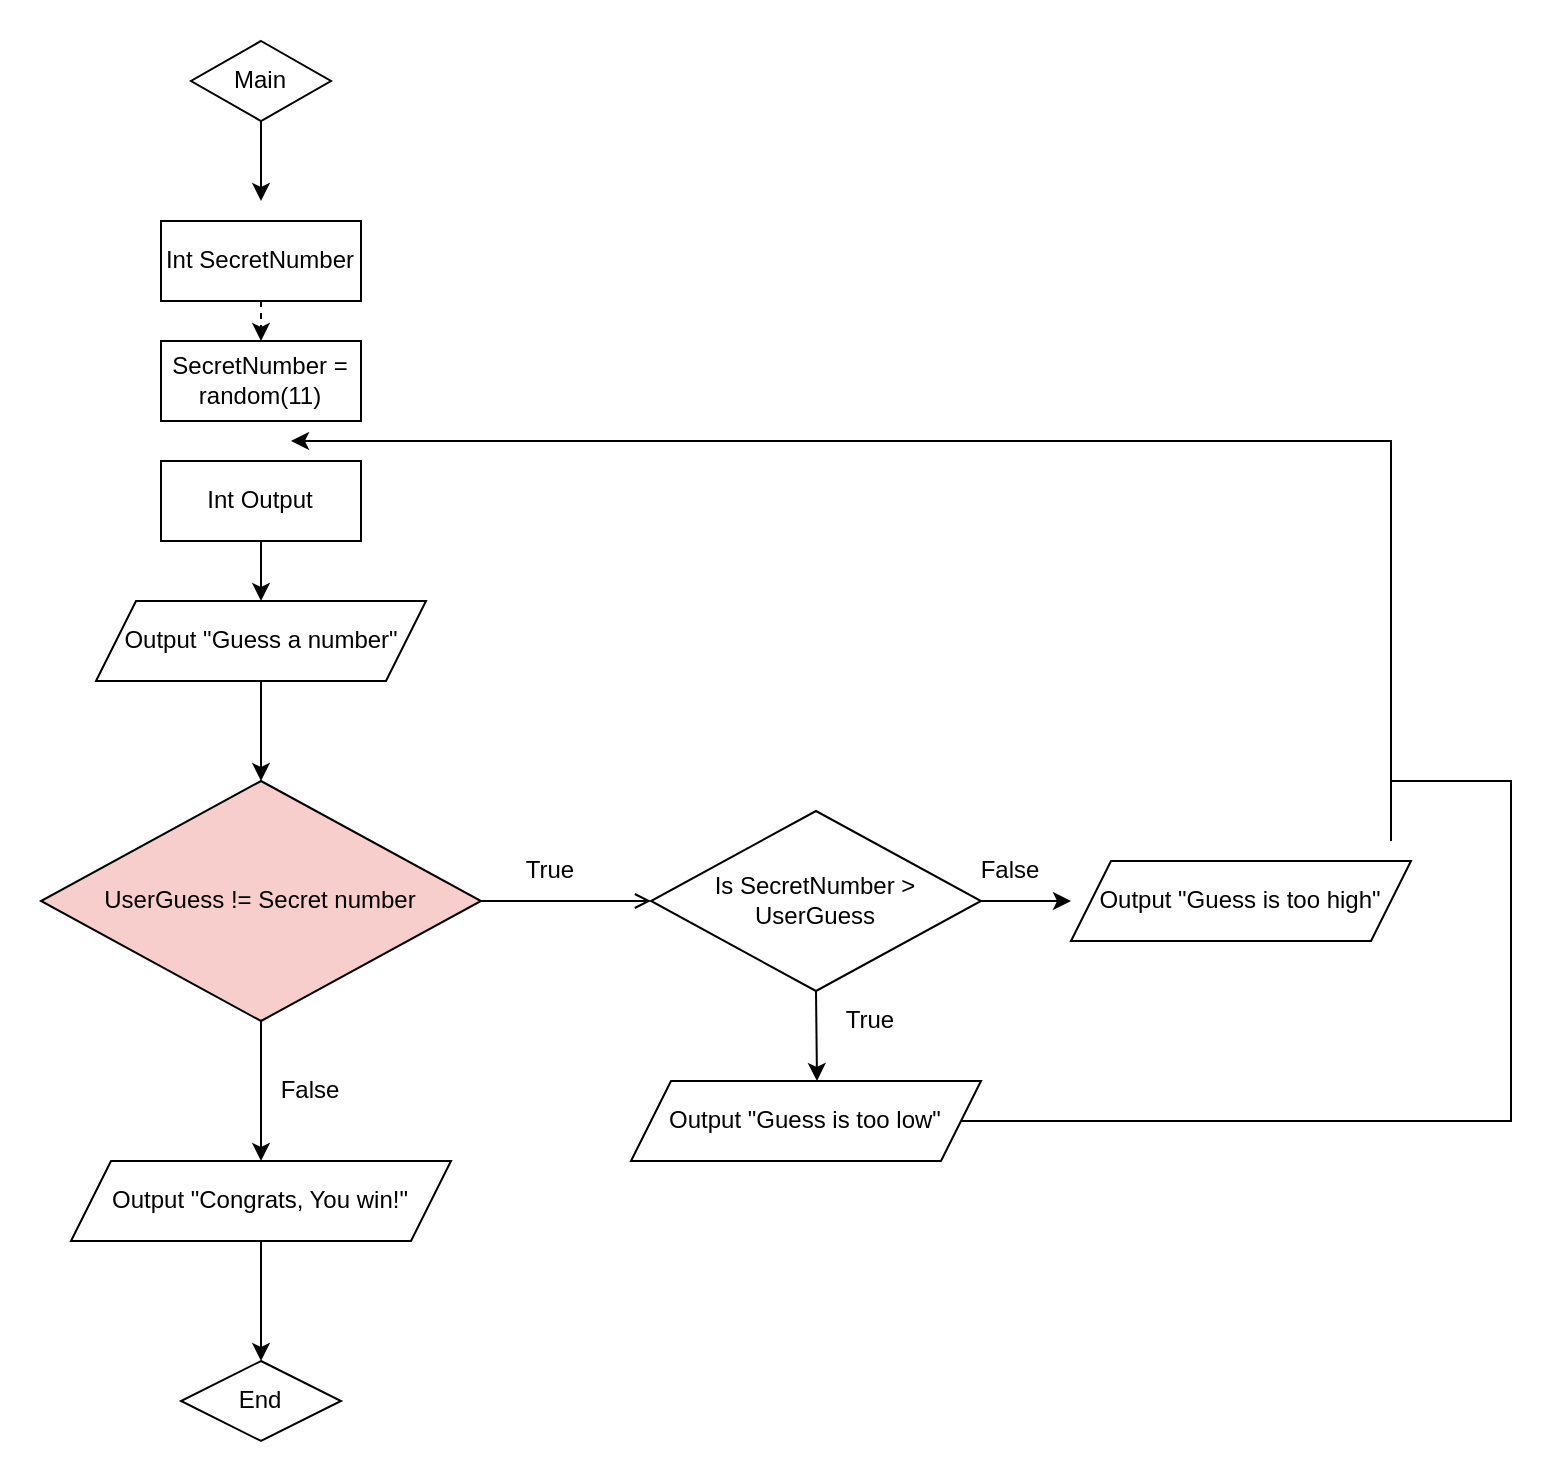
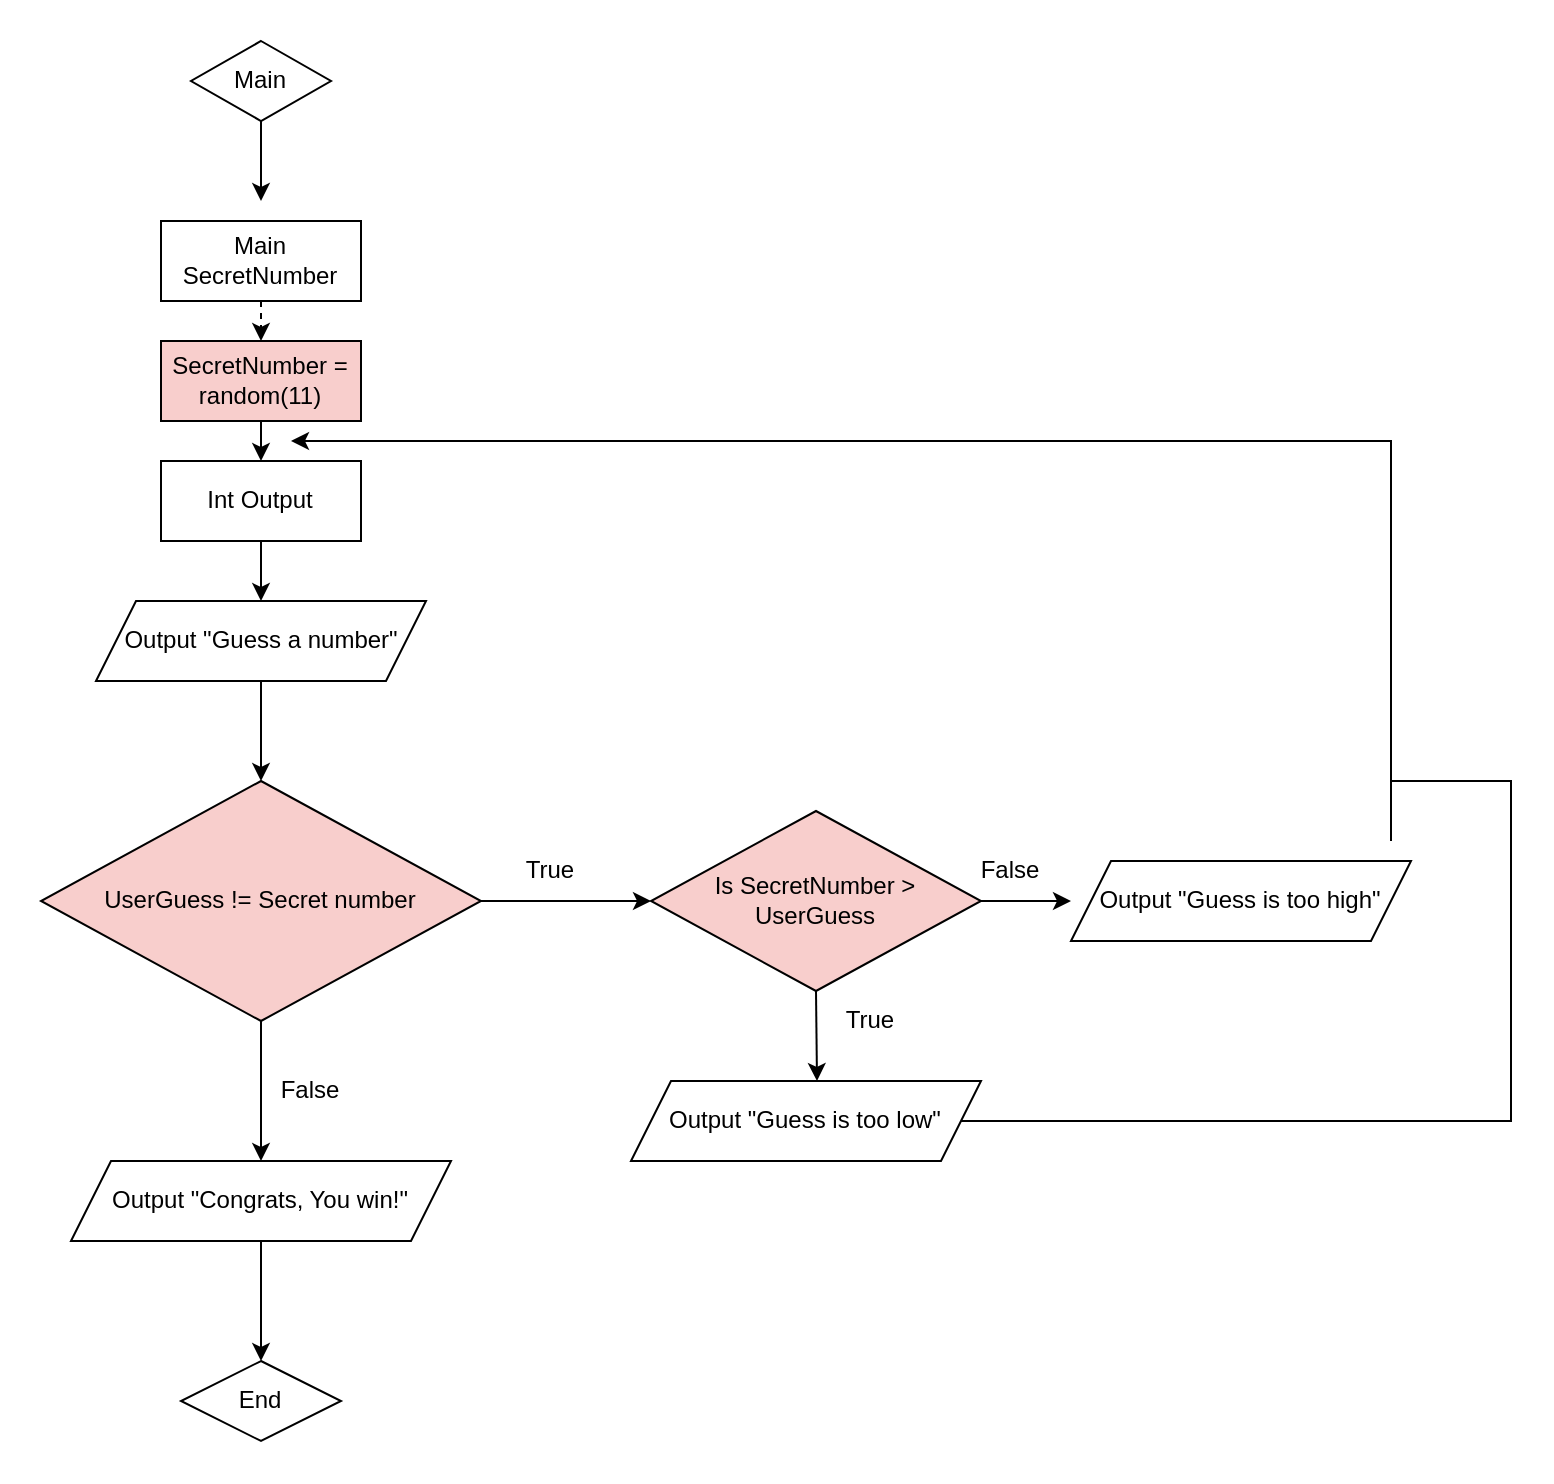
  <mxCell id="0" />
  <mxCell id="1" parent="0" />
  <mxCell id="2" value="Main" style="rhombus;whiteSpace=wrap;html=1;" parent="1" vertex="1"><mxGeometry x="95" y="20" width="70" height="40" as="geometry" /></mxCell>
  <mxCell id="3" value="" style="endArrow=classic;html=1;rounded=0;exitX=0.5;exitY=1;exitDx=0;exitDy=0;" parent="1" source="2" edge="1"><mxGeometry width="50" height="50" relative="1" as="geometry"><mxPoint x="365" y="400" as="sourcePoint" /><mxPoint x="130" y="100" as="targetPoint" /></mxGeometry></mxCell>
- <mxCell id="4" value="Int SecretNumber" style="rounded=0;whiteSpace=wrap;html=1;" parent="1" vertex="1"><mxGeometry x="80" y="110" width="100" height="40" as="geometry" /></mxCell>
- <mxCell id="5" value="SecretNumber = random(11)" style="rounded=0;whiteSpace=wrap;html=1;" parent="1" vertex="1"><mxGeometry x="80" y="170" width="100" height="40" as="geometry" /></mxCell>
+ <mxCell id="4" value="Main SecretNumber" style="rounded=0;whiteSpace=wrap;html=1;" parent="1" vertex="1"><mxGeometry x="80" y="110" width="100" height="40" as="geometry" /></mxCell>
+ <mxCell id="5" value="SecretNumber = random(11)" style="rounded=0;whiteSpace=wrap;html=1;fillColor=#f8cecc;" parent="1" vertex="1"><mxGeometry x="80" y="170" width="100" height="40" as="geometry" /></mxCell>
  <mxCell id="6" value="Int Output" style="rounded=0;whiteSpace=wrap;html=1;" parent="1" vertex="1"><mxGeometry x="80" y="230" width="100" height="40" as="geometry" /></mxCell>
  <mxCell id="7" value="Output &quot;Guess a number&quot;" style="shape=parallelogram;perimeter=parallelogramPerimeter;whiteSpace=wrap;html=1;fixedSize=1;" parent="1" vertex="1"><mxGeometry x="47.5" y="300" width="165" height="40" as="geometry" /></mxCell>
  <mxCell id="8" value="UserGuess != Secret number" style="rhombus;whiteSpace=wrap;html=1;fillColor=#f8cecc;" parent="1" vertex="1"><mxGeometry x="20" y="390" width="220" height="120" as="geometry" /></mxCell>
  <mxCell id="9" value="" style="endArrow=classic;html=1;rounded=0;exitX=0.5;exitY=1;exitDx=0;exitDy=0;entryX=0.5;entryY=0;entryDx=0;entryDy=0;dashed=1;" parent="1" source="4" target="5" edge="1"><mxGeometry width="50" height="50" relative="1" as="geometry"><mxPoint x="365" y="400" as="sourcePoint" /><mxPoint x="415" y="350" as="targetPoint" /></mxGeometry></mxCell>
+ <mxCell id="10" value="" style="endArrow=classic;html=1;rounded=0;exitX=0.5;exitY=1;exitDx=0;exitDy=0;entryX=0.5;entryY=0;entryDx=0;entryDy=0;" parent="1" source="5" target="6" edge="1"><mxGeometry width="50" height="50" relative="1" as="geometry"><mxPoint x="140" y="160" as="sourcePoint" /><mxPoint x="140" y="180" as="targetPoint" /></mxGeometry></mxCell>
  <mxCell id="11" value="" style="endArrow=classic;html=1;rounded=0;exitX=0.5;exitY=1;exitDx=0;exitDy=0;entryX=0.5;entryY=0;entryDx=0;entryDy=0;" parent="1" source="6" target="7" edge="1"><mxGeometry width="50" height="50" relative="1" as="geometry"><mxPoint x="150" y="170" as="sourcePoint" /><mxPoint x="150" y="190" as="targetPoint" /></mxGeometry></mxCell>
  <mxCell id="12" value="" style="endArrow=classic;html=1;rounded=0;exitX=0.5;exitY=1;exitDx=0;exitDy=0;entryX=0.5;entryY=0;entryDx=0;entryDy=0;" parent="1" source="7" target="8" edge="1"><mxGeometry width="50" height="50" relative="1" as="geometry"><mxPoint x="160" y="180" as="sourcePoint" /><mxPoint x="160" y="200" as="targetPoint" /></mxGeometry></mxCell>
- <mxCell id="13" value="" style="endArrow=open;html=1;rounded=0;exitX=1;exitY=0.5;exitDx=0;exitDy=0;" parent="1" source="8" target="14" edge="1"><mxGeometry width="50" height="50" relative="1" as="geometry"><mxPoint x="170" y="190" as="sourcePoint" /><mxPoint x="325" y="450" as="targetPoint" /></mxGeometry></mxCell>
- <mxCell id="14" value="Is SecretNumber &amp;gt; UserGuess" style="rhombus;whiteSpace=wrap;html=1;" parent="1" vertex="1"><mxGeometry x="325" y="405" width="165" height="90" as="geometry" /></mxCell>
+ <mxCell id="13" value="" style="endArrow=classic;html=1;rounded=0;exitX=1;exitY=0.5;exitDx=0;exitDy=0;" parent="1" source="8" target="14" edge="1"><mxGeometry width="50" height="50" relative="1" as="geometry"><mxPoint x="170" y="190" as="sourcePoint" /><mxPoint x="325" y="450" as="targetPoint" /></mxGeometry></mxCell>
+ <mxCell id="14" value="Is SecretNumber &amp;gt; UserGuess" style="rhombus;whiteSpace=wrap;html=1;fillColor=#f8cecc;" parent="1" vertex="1"><mxGeometry x="325" y="405" width="165" height="90" as="geometry" /></mxCell>
  <mxCell id="15" value="" style="endArrow=classic;html=1;rounded=0;exitX=0.5;exitY=1;exitDx=0;exitDy=0;" parent="1" source="14" edge="1"><mxGeometry width="50" height="50" relative="1" as="geometry"><mxPoint x="250" y="460" as="sourcePoint" /><mxPoint x="408" y="540" as="targetPoint" /><Array as="points" /></mxGeometry></mxCell>
  <mxCell id="16" value="Output &quot;Guess is too low&quot;" style="shape=parallelogram;perimeter=parallelogramPerimeter;whiteSpace=wrap;html=1;fixedSize=1;" parent="1" vertex="1"><mxGeometry x="315" y="540" width="175" height="40" as="geometry" /></mxCell>
  <mxCell id="17" value="" style="endArrow=classic;html=1;rounded=0;exitX=1;exitY=0.5;exitDx=0;exitDy=0;" parent="1" source="14" edge="1"><mxGeometry width="50" height="50" relative="1" as="geometry"><mxPoint x="505" y="460" as="sourcePoint" /><mxPoint x="535" y="450" as="targetPoint" /><Array as="points" /></mxGeometry></mxCell>
  <mxCell id="18" value="Output &quot;Guess is too high&quot;" style="shape=parallelogram;perimeter=parallelogramPerimeter;whiteSpace=wrap;html=1;fixedSize=1;" parent="1" vertex="1"><mxGeometry x="535" y="430" width="170" height="40" as="geometry" /></mxCell>
  <mxCell id="19" value="True" style="text;html=1;strokeColor=none;fillColor=none;align=center;verticalAlign=middle;whiteSpace=wrap;rounded=0;" parent="1" vertex="1"><mxGeometry x="245" y="420" width="60" height="30" as="geometry" /></mxCell>
  <mxCell id="20" value="True" style="text;html=1;strokeColor=none;fillColor=none;align=center;verticalAlign=middle;whiteSpace=wrap;rounded=0;" parent="1" vertex="1"><mxGeometry x="405" y="495" width="60" height="30" as="geometry" /></mxCell>
  <mxCell id="21" value="False" style="text;html=1;strokeColor=none;fillColor=none;align=center;verticalAlign=middle;whiteSpace=wrap;rounded=0;" parent="1" vertex="1"><mxGeometry x="475" y="420" width="60" height="30" as="geometry" /></mxCell>
  <mxCell id="22" value="False" style="text;html=1;strokeColor=none;fillColor=none;align=center;verticalAlign=middle;whiteSpace=wrap;rounded=0;" parent="1" vertex="1"><mxGeometry x="125" y="530" width="60" height="30" as="geometry" /></mxCell>
  <mxCell id="23" value="" style="endArrow=classic;html=1;rounded=0;exitX=0.5;exitY=1;exitDx=0;exitDy=0;" parent="1" source="8" edge="1"><mxGeometry width="50" height="50" relative="1" as="geometry"><mxPoint x="140" y="350" as="sourcePoint" /><mxPoint x="130" y="580" as="targetPoint" /></mxGeometry></mxCell>
  <mxCell id="24" value="Output &quot;Congrats, You win!&quot;" style="shape=parallelogram;perimeter=parallelogramPerimeter;whiteSpace=wrap;html=1;fixedSize=1;" parent="1" vertex="1"><mxGeometry x="35" y="580" width="190" height="40" as="geometry" /></mxCell>
  <mxCell id="25" value="" style="endArrow=classic;html=1;rounded=0;" parent="1" edge="1"><mxGeometry width="50" height="50" relative="1" as="geometry"><mxPoint x="695" y="420" as="sourcePoint" /><mxPoint x="145" y="220" as="targetPoint" /><Array as="points"><mxPoint x="695" y="220" /></Array></mxGeometry></mxCell>
  <mxCell id="26" value="" style="endArrow=none;html=1;rounded=0;exitX=1;exitY=0.5;exitDx=0;exitDy=0;" parent="1" source="16" edge="1"><mxGeometry width="50" height="50" relative="1" as="geometry"><mxPoint x="365" y="380" as="sourcePoint" /><mxPoint x="695" y="390" as="targetPoint" /><Array as="points"><mxPoint x="755" y="560" /><mxPoint x="755" y="390" /></Array></mxGeometry></mxCell>
  <mxCell id="27" value="End" style="rhombus;whiteSpace=wrap;html=1;" parent="1" vertex="1"><mxGeometry x="90" y="680" width="80" height="40" as="geometry" /></mxCell>
  <mxCell id="28" value="" style="endArrow=classic;html=1;rounded=0;exitX=0.5;exitY=1;exitDx=0;exitDy=0;entryX=0.5;entryY=0;entryDx=0;entryDy=0;" parent="1" source="24" target="27" edge="1"><mxGeometry width="50" height="50" relative="1" as="geometry"><mxPoint x="365" y="750" as="sourcePoint" /><mxPoint x="415" y="700" as="targetPoint" /></mxGeometry></mxCell>
